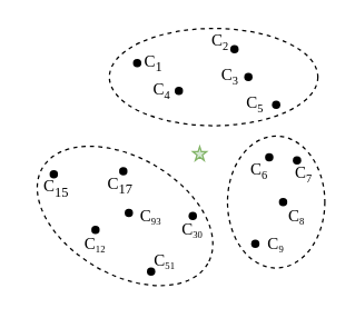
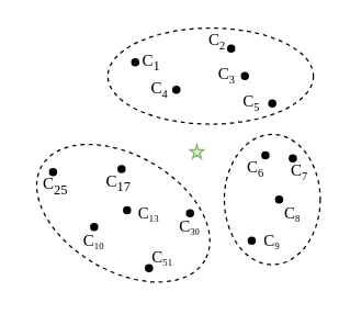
  <mxCell id="0" />
  <mxCell id="1" parent="0" />
  <mxCell id="2" value="" style="ellipse;whiteSpace=wrap;html=1;align=center;dashed=1;fillColor=none;" vertex="1" parent="1"><mxGeometry x="78" y="20" width="150" height="70" as="geometry" /></mxCell>
  <mxCell id="3" value="" style="ellipse;whiteSpace=wrap;html=1;align=center;dashed=1;rotation=30;fillColor=none;" vertex="1" parent="1"><mxGeometry x="20.5" y="112.81" width="137.5" height="84.38" as="geometry" /></mxCell>
  <mxCell id="4" value="" style="ellipse;whiteSpace=wrap;html=1;align=center;dashed=1;fillColor=none;" vertex="1" parent="1"><mxGeometry x="163" y="97.5" width="70" height="95" as="geometry" /></mxCell>
  <mxCell id="5" value="" style="shape=waypoint;sketch=0;fillStyle=solid;size=6;pointerEvents=1;points=[];fillColor=none;resizable=0;rotatable=0;perimeter=centerPerimeter;snapToPoint=1;" vertex="1" parent="1"><mxGeometry x="158" y="25" width="20" height="20" as="geometry" /></mxCell>
  <mxCell id="6" value="" style="shape=waypoint;sketch=0;fillStyle=solid;size=6;pointerEvents=1;points=[];fillColor=none;resizable=0;rotatable=0;perimeter=centerPerimeter;snapToPoint=1;" vertex="1" parent="1"><mxGeometry x="183" y="102.81" width="20" height="20" as="geometry" /></mxCell>
  <mxCell id="7" value="" style="shape=waypoint;sketch=0;fillStyle=solid;size=6;pointerEvents=1;points=[];fillColor=none;resizable=0;rotatable=0;perimeter=centerPerimeter;snapToPoint=1;" vertex="1" parent="1"><mxGeometry x="173" y="165" width="20" height="20" as="geometry" /></mxCell>
  <mxCell id="8" value="" style="shape=waypoint;sketch=0;fillStyle=solid;size=6;pointerEvents=1;points=[];fillColor=none;resizable=0;rotatable=0;perimeter=centerPerimeter;snapToPoint=1;" vertex="1" parent="1"><mxGeometry x="188" y="65" width="20" height="20" as="geometry" /></mxCell>
  <mxCell id="9" value="" style="shape=waypoint;sketch=0;fillStyle=solid;size=6;pointerEvents=1;points=[];fillColor=none;resizable=0;rotatable=0;perimeter=centerPerimeter;snapToPoint=1;" vertex="1" parent="1"><mxGeometry x="203" y="105" width="20" height="20" as="geometry" /></mxCell>
  <mxCell id="10" value="" style="shape=waypoint;sketch=0;fillStyle=solid;size=6;pointerEvents=1;points=[];fillColor=none;resizable=0;rotatable=0;perimeter=centerPerimeter;snapToPoint=1;" vertex="1" parent="1"><mxGeometry x="98" y="185" width="20" height="20" as="geometry" /></mxCell>
  <mxCell id="11" value="" style="shape=waypoint;sketch=0;fillStyle=solid;size=6;pointerEvents=1;points=[];fillColor=none;resizable=0;rotatable=0;perimeter=centerPerimeter;snapToPoint=1;" vertex="1" parent="1"><mxGeometry x="78" y="112.81" width="20" height="20" as="geometry" /></mxCell>
  <mxCell id="12" value="" style="shape=waypoint;sketch=0;fillStyle=solid;size=6;pointerEvents=1;points=[];fillColor=none;resizable=0;rotatable=0;perimeter=centerPerimeter;snapToPoint=1;" vertex="1" parent="1"><mxGeometry x="118" y="55" width="20" height="20" as="geometry" /></mxCell>
  <mxCell id="13" value="" style="shape=waypoint;sketch=0;fillStyle=solid;size=6;pointerEvents=1;points=[];fillColor=none;resizable=0;rotatable=0;perimeter=centerPerimeter;snapToPoint=1;" vertex="1" parent="1"><mxGeometry x="88" y="35" width="20" height="20" as="geometry" /></mxCell>
  <mxCell id="14" value="" style="shape=waypoint;sketch=0;fillStyle=solid;size=6;pointerEvents=1;points=[];fillColor=none;resizable=0;rotatable=0;perimeter=centerPerimeter;snapToPoint=1;" vertex="1" parent="1"><mxGeometry x="58" y="155" width="20" height="20" as="geometry" /></mxCell>
  <mxCell id="15" value="" style="shape=waypoint;sketch=0;fillStyle=solid;size=6;pointerEvents=1;points=[];fillColor=none;resizable=0;rotatable=0;perimeter=centerPerimeter;snapToPoint=1;" vertex="1" parent="1"><mxGeometry x="28" y="115" width="20" height="20" as="geometry" /></mxCell>
  <mxCell id="16" value="" style="shape=waypoint;sketch=0;fillStyle=solid;size=6;pointerEvents=1;points=[];fillColor=none;resizable=0;rotatable=0;perimeter=centerPerimeter;snapToPoint=1;" vertex="1" parent="1"><mxGeometry x="82" y="142.81" width="20" height="20" as="geometry" /></mxCell>
  <mxCell id="17" value="" style="shape=waypoint;sketch=0;fillStyle=solid;size=6;pointerEvents=1;points=[];fillColor=none;resizable=0;rotatable=0;perimeter=centerPerimeter;snapToPoint=1;" vertex="1" parent="1"><mxGeometry x="168" y="45" width="20" height="20" as="geometry" /></mxCell>
  <mxCell id="18" value="" style="shape=waypoint;sketch=0;fillStyle=solid;size=6;pointerEvents=1;points=[];fillColor=none;resizable=0;rotatable=0;perimeter=centerPerimeter;snapToPoint=1;" vertex="1" parent="1"><mxGeometry x="193" y="135" width="20" height="20" as="geometry" /></mxCell>
  <mxCell id="19" value="" style="shape=waypoint;sketch=0;fillStyle=solid;size=6;pointerEvents=1;points=[];fillColor=none;resizable=0;rotatable=0;perimeter=centerPerimeter;snapToPoint=1;" vertex="1" parent="1"><mxGeometry x="128" y="145" width="20" height="20" as="geometry" /></mxCell>
  <mxCell id="20" value="" style="verticalLabelPosition=bottom;verticalAlign=top;html=1;shape=mxgraph.basic.star;fillColor=#d5e8d4;strokeColor=#82b366;" vertex="1" parent="1"><mxGeometry x="138" y="105" width="10" height="10" as="geometry" /></mxCell>
  <mxCell id="21" value="C&lt;sub&gt;1&lt;/sub&gt;" style="rounded=0;whiteSpace=wrap;html=1;fillColor=none;strokeColor=none;fontFamily=Times New Roman;" vertex="1" parent="1"><mxGeometry x="102" y="35" width="16" height="20" as="geometry" /></mxCell>
  <mxCell id="22" value="C&lt;span style=&quot;font-size: 10px;&quot;&gt;&lt;sub&gt;6&lt;/sub&gt;&lt;/span&gt;" style="rounded=0;whiteSpace=wrap;html=1;fillColor=none;strokeColor=none;fontFamily=Times New Roman;" vertex="1" parent="1"><mxGeometry x="178" y="112.81" width="16" height="20" as="geometry" /></mxCell>
  <mxCell id="23" value="C&lt;span style=&quot;font-size: 10px;&quot;&gt;&lt;sub&gt;3&lt;/sub&gt;&lt;/span&gt;" style="rounded=0;whiteSpace=wrap;html=1;fillColor=none;strokeColor=none;fontFamily=Times New Roman;" vertex="1" parent="1"><mxGeometry x="155" y="45" width="20" height="20" as="geometry" /></mxCell>
  <mxCell id="24" value="C&lt;span style=&quot;font-size: 10px;&quot;&gt;&lt;sub&gt;4&lt;/sub&gt;&lt;/span&gt;" style="rounded=0;whiteSpace=wrap;html=1;fillColor=none;strokeColor=none;fontFamily=Times New Roman;" vertex="1" parent="1"><mxGeometry x="108" y="55" width="16" height="20" as="geometry" /></mxCell>
  <mxCell id="25" value="C&lt;span style=&quot;font-size: 10px;&quot;&gt;&lt;sub&gt;5&lt;/sub&gt;&lt;/span&gt;" style="rounded=0;whiteSpace=wrap;html=1;fillColor=none;strokeColor=none;fontFamily=Times New Roman;" vertex="1" parent="1"><mxGeometry x="175" y="65" width="16" height="20" as="geometry" /></mxCell>
  <mxCell id="26" value="C&lt;span style=&quot;font-size: 10px;&quot;&gt;&lt;sub&gt;2&lt;/sub&gt;&lt;/span&gt;" style="rounded=0;whiteSpace=wrap;html=1;fillColor=none;strokeColor=none;fontFamily=Times New Roman;" vertex="1" parent="1"><mxGeometry x="150" y="20" width="16" height="20" as="geometry" /></mxCell>
- <mxCell id="27" value="C&lt;span style=&quot;font-size: 8.333px;&quot;&gt;&lt;sub&gt;93&lt;/sub&gt;&lt;/span&gt;" style="rounded=0;whiteSpace=wrap;html=1;fillColor=none;strokeColor=none;fontFamily=Times New Roman;" vertex="1" parent="1"><mxGeometry x="98" y="145" width="20" height="20" as="geometry" /></mxCell>
+ <mxCell id="27" value="C&lt;span style=&quot;font-size: 8.333px;&quot;&gt;&lt;sub&gt;13&lt;/sub&gt;&lt;/span&gt;" style="rounded=0;whiteSpace=wrap;html=1;fillColor=none;strokeColor=none;fontFamily=Times New Roman;" vertex="1" parent="1"><mxGeometry x="98" y="145" width="20" height="20" as="geometry" /></mxCell>
  <mxCell id="28" value="C&lt;span style=&quot;font-size: 8.333px;&quot;&gt;&lt;sub&gt;9&lt;/sub&gt;&lt;/span&gt;" style="rounded=0;whiteSpace=wrap;html=1;fillColor=none;strokeColor=none;fontFamily=Times New Roman;" vertex="1" parent="1"><mxGeometry x="188" y="165" width="20" height="20" as="geometry" /></mxCell>
  <mxCell id="29" value="C&lt;span style=&quot;font-size: 8.333px;&quot;&gt;&lt;sub&gt;8&lt;/sub&gt;&lt;/span&gt;" style="rounded=0;whiteSpace=wrap;html=1;fillColor=none;strokeColor=none;fontFamily=Times New Roman;" vertex="1" parent="1"><mxGeometry x="203" y="145" width="20" height="20" as="geometry" /></mxCell>
  <mxCell id="30" value="C&lt;span style=&quot;font-size: 10px;&quot;&gt;&lt;sub&gt;7&lt;/sub&gt;&lt;/span&gt;" style="rounded=0;whiteSpace=wrap;html=1;fillColor=none;strokeColor=none;fontFamily=Times New Roman;" vertex="1" parent="1"><mxGeometry x="208" y="115" width="20" height="20" as="geometry" /></mxCell>
- <mxCell id="31" value="C&lt;span style=&quot;font-size: 8.333px;&quot;&gt;&lt;sub&gt;12&lt;/sub&gt;&lt;/span&gt;" style="rounded=0;whiteSpace=wrap;html=1;fillColor=none;strokeColor=none;fontFamily=Times New Roman;" vertex="1" parent="1"><mxGeometry x="58" y="165" width="20" height="20" as="geometry" /></mxCell>
+ <mxCell id="31" value="C&lt;span style=&quot;font-size: 8.333px;&quot;&gt;&lt;sub&gt;10&lt;/sub&gt;&lt;/span&gt;" style="rounded=0;whiteSpace=wrap;html=1;fillColor=none;strokeColor=none;fontFamily=Times New Roman;" vertex="1" parent="1"><mxGeometry x="58" y="165" width="20" height="20" as="geometry" /></mxCell>
  <mxCell id="32" value="C&lt;span style=&quot;font-size: 8.333px;&quot;&gt;&lt;sub&gt;51&lt;/sub&gt;&lt;/span&gt;" style="rounded=0;whiteSpace=wrap;html=1;fillColor=none;strokeColor=none;fontFamily=Times New Roman;" vertex="1" parent="1"><mxGeometry x="108" y="177.19" width="20" height="20" as="geometry" /></mxCell>
  <mxCell id="33" value="C&lt;span style=&quot;font-size: 8.333px;&quot;&gt;&lt;sub&gt;30&lt;/sub&gt;&lt;/span&gt;" style="rounded=0;whiteSpace=wrap;html=1;fillColor=none;strokeColor=none;fontFamily=Times New Roman;" vertex="1" parent="1"><mxGeometry x="128" y="155" width="20" height="20" as="geometry" /></mxCell>
- <mxCell id="34" value="C&lt;sub&gt;15&lt;br&gt;&lt;/sub&gt;" style="rounded=0;whiteSpace=wrap;html=1;fillColor=none;strokeColor=none;fontFamily=Times New Roman;" vertex="1" parent="1"><mxGeometry x="32" y="125" width="16" height="20" as="geometry" /></mxCell>
+ <mxCell id="34" value="C&lt;sub&gt;25&lt;br&gt;&lt;/sub&gt;" style="rounded=0;whiteSpace=wrap;html=1;fillColor=none;strokeColor=none;fontFamily=Times New Roman;" vertex="1" parent="1"><mxGeometry x="32" y="125" width="16" height="20" as="geometry" /></mxCell>
  <mxCell id="35" value="C&lt;sub&gt;17&lt;/sub&gt;" style="rounded=0;whiteSpace=wrap;html=1;fillColor=none;strokeColor=none;fontFamily=Times New Roman;" vertex="1" parent="1"><mxGeometry x="78" y="122.81" width="16" height="20" as="geometry" /></mxCell>
